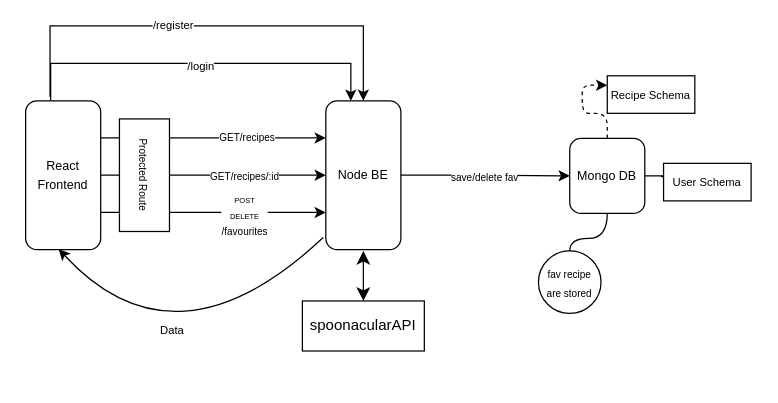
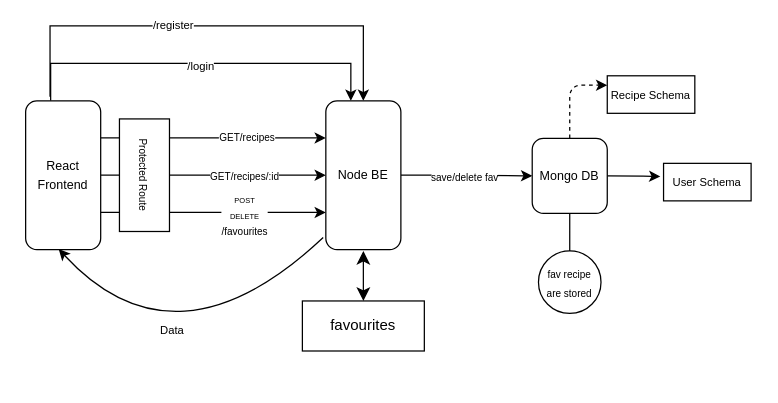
  <mxCell id="0" />
  <mxCell id="1" parent="0" />
  <mxCell id="2" style="edgeStyle=orthogonalEdgeStyle;rounded=0;orthogonalLoop=1;jettySize=auto;html=1;exitX=1;exitY=0.25;exitDx=0;exitDy=0;entryX=0;entryY=0.25;entryDx=0;entryDy=0;" edge="1" parent="1" source="12" target="15"><mxGeometry relative="1" as="geometry" /></mxCell>
  <mxCell id="3" value="&lt;font style=&quot;font-size: 8px;&quot;&gt;GET/recipes&lt;/font&gt;" style="edgeLabel;html=1;align=center;verticalAlign=middle;resizable=0;points=[];fontFamily=Helvetica;fontSize=11;fontColor=default;labelBackgroundColor=default;" vertex="1" connectable="0" parent="2"><mxGeometry x="0.293" y="1" relative="1" as="geometry"><mxPoint as="offset" /></mxGeometry></mxCell>
  <mxCell id="4" style="edgeStyle=orthogonalEdgeStyle;rounded=0;orthogonalLoop=1;jettySize=auto;html=1;exitX=1;exitY=0.5;exitDx=0;exitDy=0;entryX=0;entryY=0.5;entryDx=0;entryDy=0;" edge="1" parent="1" source="12" target="15"><mxGeometry relative="1" as="geometry" /></mxCell>
  <mxCell id="5" value="&lt;font style=&quot;font-size: 8px;&quot;&gt;GET/recipes/:id&lt;/font&gt;" style="edgeLabel;html=1;align=center;verticalAlign=middle;resizable=0;points=[];" vertex="1" connectable="0" parent="4"><mxGeometry x="-0.072" relative="1" as="geometry"><mxPoint x="30" as="offset" /></mxGeometry></mxCell>
  <mxCell id="6" style="edgeStyle=orthogonalEdgeStyle;rounded=0;orthogonalLoop=1;jettySize=auto;html=1;exitX=1;exitY=0.75;exitDx=0;exitDy=0;entryX=0;entryY=0.75;entryDx=0;entryDy=0;" edge="1" parent="1" source="12" target="15"><mxGeometry relative="1" as="geometry" /></mxCell>
  <mxCell id="7" value="&lt;font style=&quot;&quot;&gt;&lt;font style=&quot;font-size: 6px;&quot;&gt;POST&lt;br&gt;&lt;/font&gt;&lt;font style=&quot;font-size: 6px;&quot;&gt;DELETE&lt;/font&gt;&lt;br&gt;&lt;span style=&quot;font-size: 8px;&quot;&gt;/favourites&lt;/span&gt;&lt;/font&gt;" style="edgeLabel;html=1;align=center;verticalAlign=middle;resizable=0;points=[];" vertex="1" connectable="0" parent="6"><mxGeometry x="-0.094" y="-1" relative="1" as="geometry"><mxPoint x="32" as="offset" /></mxGeometry></mxCell>
  <mxCell id="8" style="edgeStyle=orthogonalEdgeStyle;rounded=0;orthogonalLoop=1;jettySize=auto;html=1;exitX=0.5;exitY=0;exitDx=0;exitDy=0;entryX=0.5;entryY=0;entryDx=0;entryDy=0;" edge="1" parent="1"><mxGeometry relative="1" as="geometry"><mxPoint x="40" y="79.98" as="sourcePoint" /><mxPoint x="280" y="79.98" as="targetPoint" /><Array as="points"><mxPoint x="40" y="50" /><mxPoint x="280" y="50" /></Array></mxGeometry></mxCell>
  <mxCell id="9" value="&lt;font style=&quot;font-size: 9px;&quot;&gt;/login&lt;/font&gt;" style="edgeLabel;html=1;align=center;verticalAlign=middle;resizable=0;points=[];" vertex="1" connectable="0" parent="8"><mxGeometry x="-0.008" y="-1" relative="1" as="geometry"><mxPoint as="offset" /></mxGeometry></mxCell>
  <mxCell id="10" style="edgeStyle=orthogonalEdgeStyle;rounded=0;orthogonalLoop=1;jettySize=auto;html=1;entryX=0.5;entryY=1;entryDx=0;entryDy=0;exitX=0.325;exitY=-0.027;exitDx=0;exitDy=0;exitPerimeter=0;" edge="1" parent="1" source="12"><mxGeometry relative="1" as="geometry"><mxPoint x="80.003" y="19.98" as="sourcePoint" /><mxPoint x="289.98" y="79.98" as="targetPoint" /><Array as="points"><mxPoint x="40" y="20" /><mxPoint x="290" y="20" /></Array></mxGeometry></mxCell>
  <mxCell id="11" value="&lt;font style=&quot;font-size: 9px;&quot;&gt;/register&lt;/font&gt;" style="edgeLabel;html=1;align=center;verticalAlign=middle;resizable=0;points=[];" vertex="1" connectable="0" parent="10"><mxGeometry x="-0.156" y="2" relative="1" as="geometry"><mxPoint as="offset" /></mxGeometry></mxCell>
  <mxCell id="12" value="&lt;font style=&quot;font-size: 10px;&quot;&gt;React Frontend&lt;/font&gt;" style="whiteSpace=wrap;html=1;align=center;rounded=1;shadow=0;glass=0;" vertex="1" parent="1"><mxGeometry x="20" y="79.98" width="60" height="119" as="geometry" /></mxCell>
  <mxCell id="13" value="" style="edgeStyle=orthogonalEdgeStyle;rounded=1;orthogonalLoop=1;jettySize=auto;html=1;shadow=0;" edge="1" parent="1" source="15" target="19"><mxGeometry relative="1" as="geometry" /></mxCell>
  <mxCell id="14" value="&lt;font style=&quot;font-size: 8px;&quot;&gt;save/delete fav&lt;/font&gt;" style="edgeLabel;html=1;align=center;verticalAlign=middle;resizable=0;points=[];fontFamily=Helvetica;fontSize=11;fontColor=default;labelBackgroundColor=default;" vertex="1" connectable="0" parent="13"><mxGeometry x="0.041" relative="1" as="geometry"><mxPoint x="-4" as="offset" /></mxGeometry></mxCell>
  <mxCell id="15" value="&lt;font style=&quot;font-size: 10px;&quot;&gt;Node BE&lt;/font&gt;" style="whiteSpace=wrap;html=1;rounded=1;shadow=0;" vertex="1" parent="1"><mxGeometry x="260" y="79.98" width="60" height="119" as="geometry" /></mxCell>
  <mxCell id="16" value="" style="edgeStyle=orthogonalEdgeStyle;curved=1;rounded=0;orthogonalLoop=1;jettySize=auto;html=1;endArrow=none;" edge="1" parent="1" source="19" target="20"><mxGeometry relative="1" as="geometry" /></mxCell>
  <mxCell id="17" value="" style="edgeStyle=orthogonalEdgeStyle;curved=1;rounded=0;orthogonalLoop=1;jettySize=auto;html=1;entryX=-0.037;entryY=0.351;entryDx=0;entryDy=0;entryPerimeter=0;" edge="1" parent="1" source="19" target="21"><mxGeometry relative="1" as="geometry"><mxPoint x="440" y="100.003" as="targetPoint" /></mxGeometry></mxCell>
  <mxCell id="18" style="edgeStyle=orthogonalEdgeStyle;rounded=1;orthogonalLoop=1;jettySize=auto;html=1;entryX=0;entryY=0.25;entryDx=0;entryDy=0;shadow=0;strokeColor=default;align=center;verticalAlign=middle;fontFamily=Helvetica;fontSize=11;fontColor=default;labelBackgroundColor=default;endArrow=classic;dashed=1;" edge="1" parent="1" source="19" target="22"><mxGeometry relative="1" as="geometry" /></mxCell>
- <mxCell id="19" value="&lt;font style=&quot;font-size: 10px;&quot;&gt;Mongo DB&lt;/font&gt;" style="whiteSpace=wrap;html=1;aspect=fixed;rounded=1;shadow=0;" vertex="1" parent="1"><mxGeometry x="455" y="110" width="60" height="60" as="geometry" /></mxCell>
+ <mxCell id="19" value="&lt;font style=&quot;font-size: 10px;&quot;&gt;Mongo DB&lt;/font&gt;" style="whiteSpace=wrap;html=1;aspect=fixed;rounded=1;shadow=0;" vertex="1" parent="1"><mxGeometry x="425" y="110" width="60" height="60" as="geometry" /></mxCell>
  <mxCell id="20" value="&lt;font style=&quot;font-size: 8px;&quot;&gt;fav recipe are stored&lt;/font&gt;" style="ellipse;whiteSpace=wrap;html=1;rounded=1;shadow=0;" vertex="1" parent="1"><mxGeometry x="430" y="200" width="50" height="50" as="geometry" /></mxCell>
  <mxCell id="21" value="&lt;font style=&quot;font-size: 9px;&quot;&gt;User Schema&lt;/font&gt;" style="whiteSpace=wrap;html=1;" vertex="1" parent="1"><mxGeometry x="530" y="130" width="70" height="30" as="geometry" /></mxCell>
  <mxCell id="22" value="&lt;font style=&quot;font-size: 9px;&quot;&gt;Recipe Schema&lt;/font&gt;" style="whiteSpace=wrap;html=1;" vertex="1" parent="1"><mxGeometry x="485" y="60" width="70" height="30" as="geometry" /></mxCell>
- <mxCell id="23" value="spoonacularAPI" style="rounded=0;whiteSpace=wrap;html=1;" vertex="1" parent="1"><mxGeometry x="241.25" y="240.02" width="97.5" height="40" as="geometry" /></mxCell>
+ <mxCell id="23" value="favourites" style="rounded=0;whiteSpace=wrap;html=1;" vertex="1" parent="1"><mxGeometry x="241.25" y="240.02" width="97.5" height="40" as="geometry" /></mxCell>
  <mxCell id="24" value="" style="edgeStyle=none;orthogonalLoop=1;jettySize=auto;html=1;endArrow=classic;startArrow=classic;endSize=8;startSize=8;rounded=0;entryX=0.5;entryY=0;entryDx=0;entryDy=0;" edge="1" parent="1" target="23"><mxGeometry width="100" relative="1" as="geometry"><mxPoint x="290" y="200.02" as="sourcePoint" /><mxPoint x="260.202" y="193.3" as="targetPoint" /><Array as="points" /></mxGeometry></mxCell>
  <mxCell id="25" value="" style="edgeStyle=none;orthogonalLoop=1;jettySize=auto;html=1;rounded=0;curved=1;exitX=-0.035;exitY=0.919;exitDx=0;exitDy=0;exitPerimeter=0;entryX=0.441;entryY=0.997;entryDx=0;entryDy=0;entryPerimeter=0;" edge="1" parent="1" source="15" target="12"><mxGeometry width="100" relative="1" as="geometry"><mxPoint x="249.3" y="139.98" as="sourcePoint" /><mxPoint x="10" y="142.62" as="targetPoint" /><Array as="points"><mxPoint x="140" y="300" /></Array></mxGeometry></mxCell>
  <mxCell id="26" value="&lt;font style=&quot;font-size: 9px;&quot;&gt;Data&lt;/font&gt;" style="edgeLabel;html=1;align=center;verticalAlign=middle;resizable=0;points=[];" vertex="1" connectable="0" parent="25"><mxGeometry x="0.271" y="-21" relative="1" as="geometry"><mxPoint y="-2" as="offset" /></mxGeometry></mxCell>
  <mxCell id="27" value="&lt;font style=&quot;font-size: 8px;&quot;&gt;Protected Route&lt;/font&gt;" style="rounded=0;whiteSpace=wrap;html=1;rotation=90;" vertex="1" parent="1"><mxGeometry x="70" y="119.48" width="90" height="40" as="geometry" /></mxCell>
